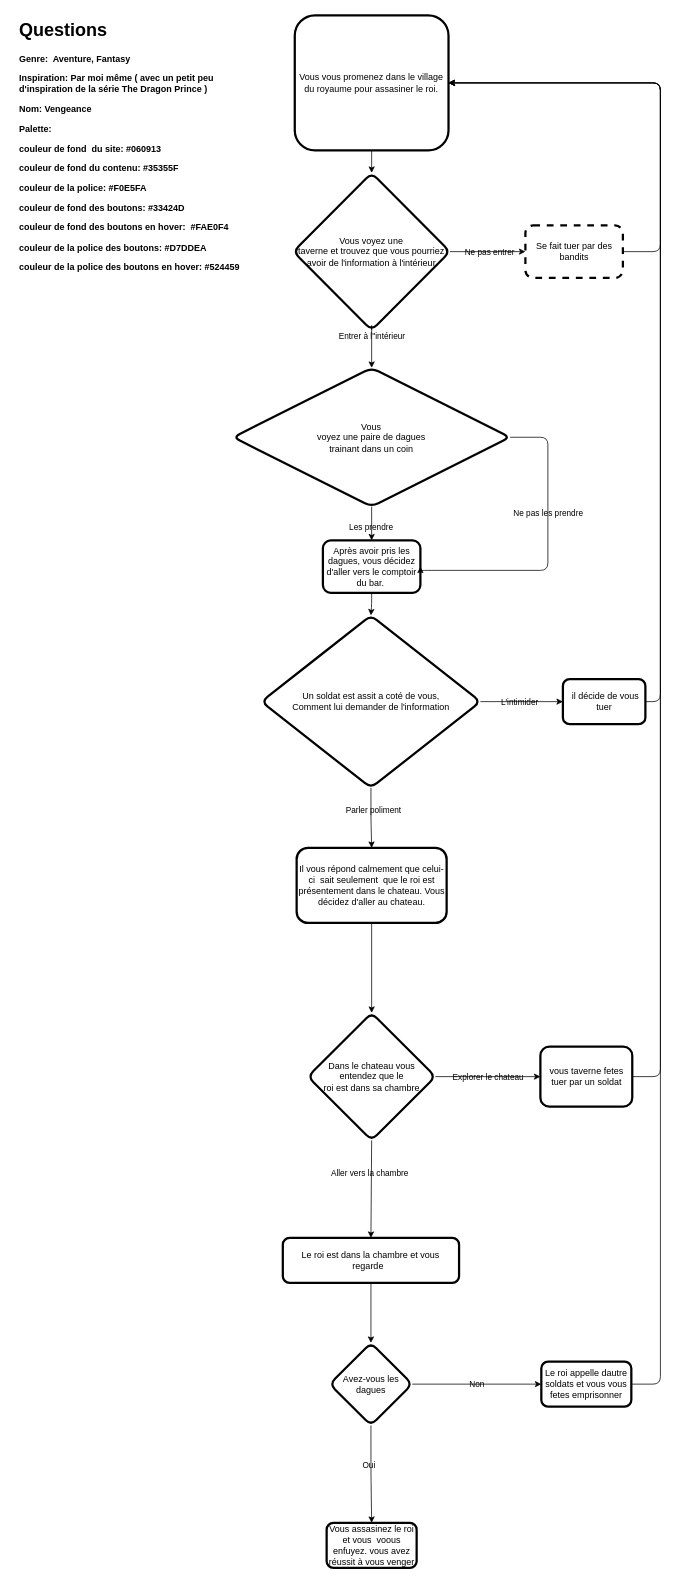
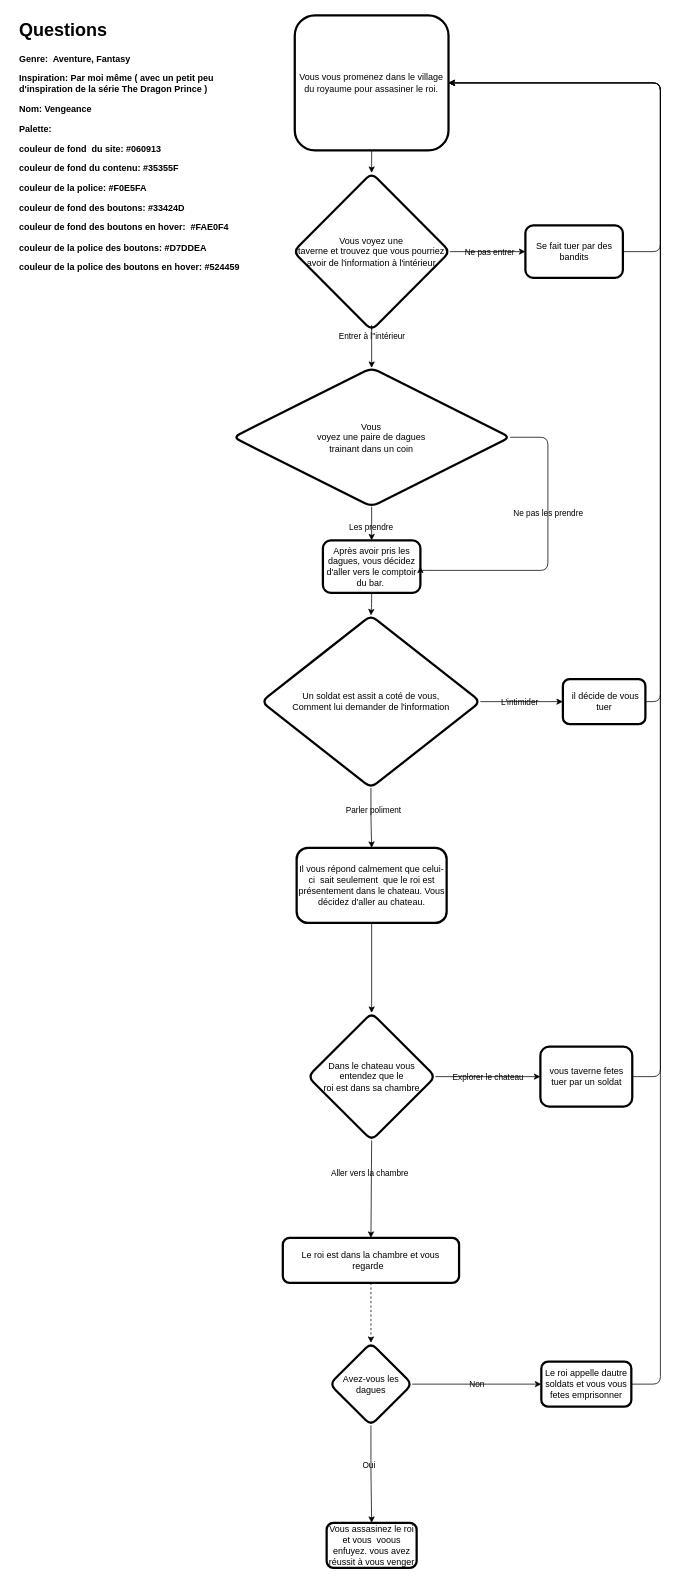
  <mxCell id="0" />
  <mxCell id="1" parent="0" />
  <mxCell id="2" style="edgeStyle=none;html=1;exitX=0.5;exitY=1;exitDx=0;exitDy=0;entryX=0.5;entryY=0;entryDx=0;entryDy=0;strokeColor=#000000;" parent="1" source="3" target="8" edge="1"><mxGeometry relative="1" as="geometry" /></mxCell>
  <mxCell id="3" value="Vous vous promenez dans le village du royaume pour assasiner le roi." style="rounded=1;whiteSpace=wrap;html=1;labelBorderColor=none;labelBackgroundColor=none;fillColor=none;fontColor=#000000;strokeColor=#000000;strokeWidth=3;" parent="1" vertex="1"><mxGeometry x="392.19" y="20" width="205" height="180" as="geometry" /></mxCell>
  <mxCell id="4" style="edgeStyle=none;html=1;exitX=0.5;exitY=1;exitDx=0;exitDy=0;entryX=0.5;entryY=0;entryDx=0;entryDy=0;strokeColor=#000000;" parent="1" source="8" target="42" edge="1"><mxGeometry relative="1" as="geometry"><Array as="points"><mxPoint x="494.69" y="430" /></Array><mxPoint x="494.69" y="500" as="targetPoint" /></mxGeometry></mxCell>
  <mxCell id="5" value="Entrer à l''intérieur" style="edgeLabel;html=1;align=center;verticalAlign=middle;resizable=0;points=[];labelBackgroundColor=none;fontColor=#000000;" parent="4" vertex="1" connectable="0"><mxGeometry x="0.09" y="-3" relative="1" as="geometry"><mxPoint x="3" y="-10" as="offset" /></mxGeometry></mxCell>
  <mxCell id="6" style="edgeStyle=none;html=1;exitX=1;exitY=0.5;exitDx=0;exitDy=0;entryX=0;entryY=0.5;entryDx=0;entryDy=0;strokeColor=#000000;" parent="1" source="8" target="14" edge="1"><mxGeometry relative="1" as="geometry"><mxPoint x="709.69" y="335" as="targetPoint" /></mxGeometry></mxCell>
  <mxCell id="7" value="Ne pas entrer" style="edgeLabel;html=1;align=center;verticalAlign=middle;resizable=0;points=[];labelBackgroundColor=none;fontColor=#000000;" parent="6" vertex="1" connectable="0"><mxGeometry x="-0.24" relative="1" as="geometry"><mxPoint x="14" as="offset" /></mxGeometry></mxCell>
  <mxCell id="8" value="Vous voyez une &lt;br&gt;taverne et trouvez que vous pourriez avoir de l'information à l'intérieur" style="rhombus;whiteSpace=wrap;html=1;rounded=1;labelBorderColor=none;labelBackgroundColor=none;fillColor=none;fontColor=#000000;strokeColor=#000000;strokeWidth=3;" parent="1" vertex="1"><mxGeometry x="390.32" y="230" width="208.75" height="210" as="geometry" /></mxCell>
  <mxCell id="9" style="edgeStyle=orthogonalEdgeStyle;html=1;exitX=1;exitY=0.5;exitDx=0;exitDy=0;entryX=1;entryY=0.5;entryDx=0;entryDy=0;strokeColor=#000000;" parent="1" source="42" target="16" edge="1"><mxGeometry relative="1" as="geometry"><mxPoint x="559.69" y="535" as="sourcePoint" /><mxPoint x="637.69" y="725" as="targetPoint" /><Array as="points"><mxPoint x="729.69" y="583" /><mxPoint x="729.69" y="760" /><mxPoint x="559.69" y="760" /></Array></mxGeometry></mxCell>
  <mxCell id="10" value="Ne pas les prendre" style="edgeLabel;html=1;align=center;verticalAlign=middle;resizable=0;points=[];labelBackgroundColor=none;fontColor=#000000;" parent="9" vertex="1" connectable="0"><mxGeometry x="-0.246" y="-2" relative="1" as="geometry"><mxPoint x="2" y="-1" as="offset" /></mxGeometry></mxCell>
  <mxCell id="11" style="edgeStyle=orthogonalEdgeStyle;html=1;exitX=0.5;exitY=1;exitDx=0;exitDy=0;entryX=0.5;entryY=0;entryDx=0;entryDy=0;strokeColor=#000000;" parent="1" source="42" target="16" edge="1"><mxGeometry relative="1" as="geometry"><mxPoint x="494.69" y="660" as="targetPoint" /><mxPoint x="494.69" y="570" as="sourcePoint" /></mxGeometry></mxCell>
  <mxCell id="12" value="Les prendre" style="edgeLabel;html=1;align=center;verticalAlign=middle;resizable=0;points=[];labelBackgroundColor=none;fontColor=#000000;" parent="11" vertex="1" connectable="0"><mxGeometry x="0.219" y="-1" relative="1" as="geometry"><mxPoint as="offset" /></mxGeometry></mxCell>
  <mxCell id="13" style="edgeStyle=orthogonalEdgeStyle;html=1;exitX=1;exitY=0.5;exitDx=0;exitDy=0;entryX=1;entryY=0.5;entryDx=0;entryDy=0;strokeColor=#000000;" parent="1" source="14" target="3" edge="1"><mxGeometry relative="1" as="geometry"><Array as="points"><mxPoint x="879.69" y="335" /><mxPoint x="879.69" y="110" /></Array></mxGeometry></mxCell>
- <mxCell id="14" value="Se fait tuer par des bandits" style="rounded=1;whiteSpace=wrap;html=1;labelBorderColor=none;labelBackgroundColor=none;fillColor=none;fontColor=#000000;strokeColor=#000000;strokeWidth=3;dashed=1;" parent="1" vertex="1"><mxGeometry x="699.69" y="300" width="130" height="70" as="geometry" /></mxCell>
+ <mxCell id="14" value="Se fait tuer par des bandits" style="rounded=1;whiteSpace=wrap;html=1;labelBorderColor=none;labelBackgroundColor=none;fillColor=none;fontColor=#000000;strokeColor=#000000;strokeWidth=3;" parent="1" vertex="1"><mxGeometry x="699.69" y="300" width="130" height="70" as="geometry" /></mxCell>
  <mxCell id="15" style="edgeStyle=orthogonalEdgeStyle;html=1;exitX=0.5;exitY=1;exitDx=0;exitDy=0;entryX=0.5;entryY=0;entryDx=0;entryDy=0;strokeColor=#000000;" parent="1" source="16" target="21" edge="1"><mxGeometry relative="1" as="geometry" /></mxCell>
  <mxCell id="16" value="Après avoir pris les dagues, vous décidez d'aller vers le comptoir du bar.&amp;nbsp;" style="rounded=1;whiteSpace=wrap;html=1;labelBorderColor=none;labelBackgroundColor=none;fillColor=none;fontColor=#000000;strokeColor=#000000;strokeWidth=3;" parent="1" vertex="1"><mxGeometry x="429.7" y="720" width="130" height="70" as="geometry" /></mxCell>
  <mxCell id="17" style="edgeStyle=orthogonalEdgeStyle;html=1;exitX=0.5;exitY=1;exitDx=0;exitDy=0;entryX=0.5;entryY=0;entryDx=0;entryDy=0;strokeColor=#000000;" parent="1" source="21" target="23" edge="1"><mxGeometry relative="1" as="geometry" /></mxCell>
  <mxCell id="18" value="Parler poliment" style="edgeLabel;html=1;align=center;verticalAlign=middle;resizable=0;points=[];labelBackgroundColor=none;fontColor=#000000;" parent="17" vertex="1" connectable="0"><mxGeometry x="-0.249" y="3" relative="1" as="geometry"><mxPoint as="offset" /></mxGeometry></mxCell>
  <mxCell id="19" style="edgeStyle=orthogonalEdgeStyle;html=1;exitX=1;exitY=0.5;exitDx=0;exitDy=0;entryX=0;entryY=0.5;entryDx=0;entryDy=0;strokeColor=#000000;" parent="1" source="21" target="25" edge="1"><mxGeometry relative="1" as="geometry" /></mxCell>
  <mxCell id="20" value="L'intimider" style="edgeLabel;html=1;align=center;verticalAlign=middle;resizable=0;points=[];labelBackgroundColor=none;fontColor=#000000;" parent="19" vertex="1" connectable="0"><mxGeometry x="-0.297" y="1" relative="1" as="geometry"><mxPoint x="13" y="1" as="offset" /></mxGeometry></mxCell>
  <mxCell id="21" value="&lt;font style=&quot;font-size: 12px;&quot;&gt;Un soldat est assit a coté de vous, &lt;br&gt;Comment lui demander de l'information&lt;/font&gt;" style="rhombus;whiteSpace=wrap;html=1;rounded=1;labelBorderColor=none;labelBackgroundColor=none;fillColor=none;fontColor=#000000;strokeColor=#000000;strokeWidth=3;" parent="1" vertex="1"><mxGeometry x="347.83" y="820" width="291.86" height="230" as="geometry" /></mxCell>
  <mxCell id="22" style="edgeStyle=orthogonalEdgeStyle;html=1;exitX=0.5;exitY=1;exitDx=0;exitDy=0;entryX=0.5;entryY=0;entryDx=0;entryDy=0;strokeColor=#000000;" parent="1" source="23" target="32" edge="1"><mxGeometry relative="1" as="geometry"><mxPoint x="494.69" y="1370" as="targetPoint" /></mxGeometry></mxCell>
  <mxCell id="23" value="Il vous répond calmement que celui-ci&amp;nbsp; sait seulement&amp;nbsp; que le roi est présentement dans le chateau. Vous décidez d'aller au chateau." style="rounded=1;whiteSpace=wrap;html=1;labelBorderColor=none;labelBackgroundColor=none;fillColor=none;fontColor=#000000;strokeColor=#000000;strokeWidth=3;" parent="1" vertex="1"><mxGeometry x="394.69" y="1130" width="200" height="100" as="geometry" /></mxCell>
  <mxCell id="24" style="edgeStyle=orthogonalEdgeStyle;html=1;exitX=1;exitY=0.5;exitDx=0;exitDy=0;entryX=1;entryY=0.5;entryDx=0;entryDy=0;strokeColor=#000000;" parent="1" source="25" target="3" edge="1"><mxGeometry relative="1" as="geometry"><Array as="points"><mxPoint x="879.69" y="935" /><mxPoint x="879.69" y="110" /></Array></mxGeometry></mxCell>
  <mxCell id="25" value="&amp;nbsp;il décide de vous tuer" style="rounded=1;whiteSpace=wrap;html=1;labelBorderColor=none;labelBackgroundColor=none;fillColor=none;fontColor=#000000;strokeColor=#000000;strokeWidth=3;" parent="1" vertex="1"><mxGeometry x="749.69" y="905" width="110" height="60" as="geometry" /></mxCell>
  <mxCell id="26" style="edgeStyle=orthogonalEdgeStyle;html=1;exitX=1;exitY=0.5;exitDx=0;exitDy=0;entryX=1;entryY=0.5;entryDx=0;entryDy=0;strokeColor=#000000;" parent="1" source="27" target="3" edge="1"><mxGeometry relative="1" as="geometry"><Array as="points"><mxPoint x="879.69" y="1435" /><mxPoint x="879.69" y="110" /></Array></mxGeometry></mxCell>
  <mxCell id="27" value="vous taverne fetes tuer par un soldat" style="rounded=1;whiteSpace=wrap;html=1;labelBorderColor=none;labelBackgroundColor=none;fillColor=none;fontColor=#000000;strokeColor=#000000;strokeWidth=3;" parent="1" vertex="1"><mxGeometry x="719.69" y="1395" width="122.5" height="80" as="geometry" /></mxCell>
  <mxCell id="28" style="edgeStyle=none;html=1;exitX=1;exitY=0.5;exitDx=0;exitDy=0;strokeColor=#000000;" parent="1" source="32" target="27" edge="1"><mxGeometry relative="1" as="geometry" /></mxCell>
  <mxCell id="29" value="Explorer le chateau" style="edgeLabel;html=1;align=center;verticalAlign=middle;resizable=0;points=[];labelBackgroundColor=none;fontColor=#000000;" parent="28" vertex="1" connectable="0"><mxGeometry x="-0.314" y="-2" relative="1" as="geometry"><mxPoint x="22" y="-2" as="offset" /></mxGeometry></mxCell>
  <mxCell id="30" style="edgeStyle=none;html=1;exitX=0.5;exitY=1;exitDx=0;exitDy=0;entryX=0.5;entryY=0;entryDx=0;entryDy=0;strokeColor=#000000;" parent="1" source="32" target="34" edge="1"><mxGeometry relative="1" as="geometry" /></mxCell>
  <mxCell id="31" value="Aller vers la chambre" style="edgeLabel;html=1;align=center;verticalAlign=middle;resizable=0;points=[];labelBackgroundColor=none;fontColor=#000000;" parent="30" vertex="1" connectable="0"><mxGeometry x="-0.325" y="-3" relative="1" as="geometry"><mxPoint as="offset" /></mxGeometry></mxCell>
  <mxCell id="32" value="Dans le chateau vous entendez que le &lt;br&gt;roi est dans sa chambre" style="rhombus;whiteSpace=wrap;html=1;rounded=1;labelBorderColor=none;labelBackgroundColor=none;fillColor=none;fontColor=#000000;strokeColor=#000000;strokeWidth=3;" parent="1" vertex="1"><mxGeometry x="409.69" y="1350" width="170" height="170" as="geometry" /></mxCell>
- <mxCell id="33" style="edgeStyle=orthogonalEdgeStyle;html=1;exitX=0.5;exitY=1;exitDx=0;exitDy=0;strokeColor=#000000;" parent="1" source="34" target="38" edge="1"><mxGeometry relative="1" as="geometry" /></mxCell>
+ <mxCell id="33" style="edgeStyle=orthogonalEdgeStyle;html=1;exitX=0.5;exitY=1;exitDx=0;exitDy=0;strokeColor=#000000;dashed=1;" parent="1" source="34" target="38" edge="1"><mxGeometry relative="1" as="geometry" /></mxCell>
  <mxCell id="34" value="Le roi est dans la chambre et vous regarde&amp;nbsp;&amp;nbsp;" style="rounded=1;whiteSpace=wrap;html=1;labelBorderColor=none;labelBackgroundColor=none;fillColor=none;fontColor=#000000;strokeColor=#000000;strokeWidth=3;" parent="1" vertex="1"><mxGeometry x="376.26" y="1650" width="235" height="60" as="geometry" /></mxCell>
  <mxCell id="35" value="Non" style="edgeStyle=orthogonalEdgeStyle;html=1;exitX=1;exitY=0.5;exitDx=0;exitDy=0;entryX=0;entryY=0.5;entryDx=0;entryDy=0;strokeColor=#000000;labelBackgroundColor=none;fontColor=#000000;" parent="1" source="38" target="40" edge="1"><mxGeometry relative="1" as="geometry" /></mxCell>
  <mxCell id="36" style="edgeStyle=orthogonalEdgeStyle;html=1;exitX=0.5;exitY=1;exitDx=0;exitDy=0;strokeColor=#000000;" parent="1" source="38" target="41" edge="1"><mxGeometry relative="1" as="geometry" /></mxCell>
  <mxCell id="37" value="Oui" style="edgeLabel;html=1;align=center;verticalAlign=middle;resizable=0;points=[];labelBackgroundColor=none;fontColor=#000000;" parent="36" vertex="1" connectable="0"><mxGeometry x="-0.201" y="-3" relative="1" as="geometry"><mxPoint as="offset" /></mxGeometry></mxCell>
  <mxCell id="38" value="Avez-vous les dagues" style="rhombus;whiteSpace=wrap;html=1;rounded=1;labelBorderColor=none;labelBackgroundColor=none;fillColor=none;fontColor=#000000;strokeColor=#000000;strokeWidth=3;" parent="1" vertex="1"><mxGeometry x="438.76" y="1790" width="110" height="110" as="geometry" /></mxCell>
  <mxCell id="39" style="edgeStyle=orthogonalEdgeStyle;html=1;exitX=1;exitY=0.5;exitDx=0;exitDy=0;entryX=1;entryY=0.5;entryDx=0;entryDy=0;fontColor=#000000;strokeColor=#000000;" parent="1" source="40" target="3" edge="1"><mxGeometry relative="1" as="geometry"><Array as="points"><mxPoint x="879.69" y="1845" /><mxPoint x="879.69" y="110" /></Array></mxGeometry></mxCell>
  <mxCell id="40" value="Le roi appelle dautre soldats et vous vous fetes emprisonner" style="rounded=1;whiteSpace=wrap;html=1;labelBorderColor=none;labelBackgroundColor=none;fillColor=none;fontColor=#000000;strokeColor=#000000;strokeWidth=3;" parent="1" vertex="1"><mxGeometry x="720.94" y="1815" width="120" height="60" as="geometry" /></mxCell>
  <mxCell id="41" value="Vous assasinez le roi et vous&amp;nbsp; voous enfuyez. vous avez réussit à vous venger" style="rounded=1;whiteSpace=wrap;html=1;labelBorderColor=none;labelBackgroundColor=none;fillColor=none;fontColor=#000000;strokeColor=#000000;strokeWidth=3;" parent="1" vertex="1"><mxGeometry x="434.69" y="2030" width="120" height="60" as="geometry" /></mxCell>
  <mxCell id="42" value="&lt;font style=&quot;&quot;&gt;&lt;font style=&quot;font-size: 12px;&quot;&gt;Vous &lt;br&gt;voyez une paire de dagues &lt;br&gt;trainant dans un coin&lt;/font&gt;&lt;br&gt;&lt;/font&gt;" style="rhombus;whiteSpace=wrap;html=1;rounded=1;labelBorderColor=none;labelBackgroundColor=none;fillColor=none;fontColor=#000000;strokeColor=#000000;strokeWidth=3;" parent="1" vertex="1"><mxGeometry x="310" y="490" width="369.38" height="185" as="geometry" /></mxCell>
  <mxCell id="43" value="&lt;h1&gt;Questions&lt;/h1&gt;&lt;p&gt;&lt;b&gt;Genre:&amp;nbsp; Aventure, Fantasy&lt;/b&gt;&lt;/p&gt;&lt;p&gt;&lt;b&gt;Inspiration: Par moi même ( avec un petit peu d'inspiration de la série The Dragon Prince )&lt;/b&gt;&lt;b&gt;&lt;br&gt;&lt;/b&gt;&lt;/p&gt;&lt;p&gt;&lt;b&gt;Nom: Vengeance&lt;/b&gt;&lt;b&gt;&lt;br&gt;&lt;/b&gt;&lt;/p&gt;&lt;p&gt;&lt;b&gt;Palette:&amp;nbsp;&lt;/b&gt;&lt;b&gt;&lt;br&gt;&lt;/b&gt;&lt;/p&gt;&lt;p&gt;&lt;b&gt;couleur de fond&amp;nbsp; du site: #060913&lt;/b&gt;&lt;/p&gt;&lt;p&gt;&lt;b&gt;couleur de fond du contenu: #35355F&lt;/b&gt;&lt;/p&gt;&lt;p&gt;&lt;b&gt;couleur de la police: #F0E5FA&lt;/b&gt;&lt;/p&gt;&lt;p&gt;&lt;b&gt;couleur de fond des boutons: #33424D&lt;/b&gt;&lt;/p&gt;&lt;p&gt;&lt;b&gt;couleur de fond des boutons en hover:&amp;nbsp; #FAE0F4&lt;/b&gt;&lt;/p&gt;&lt;p&gt;&lt;b&gt;couleur de la police des boutons: #D7DDEA&lt;/b&gt;&lt;/p&gt;&lt;p&gt;&lt;b&gt;couleur de la police des boutons en hover: #524459&lt;/b&gt;&lt;/p&gt;&lt;br&gt;&lt;p&gt;&lt;b&gt;&lt;br&gt;&lt;/b&gt;&lt;/p&gt;" style="text;html=1;strokeColor=none;fillColor=none;spacing=5;spacingTop=-20;whiteSpace=wrap;overflow=hidden;rounded=0;fontColor=#000000;" vertex="1" parent="1"><mxGeometry x="20" y="20" width="320" height="380" as="geometry" /></mxCell>
